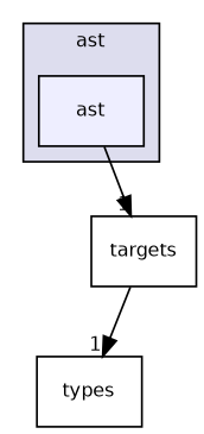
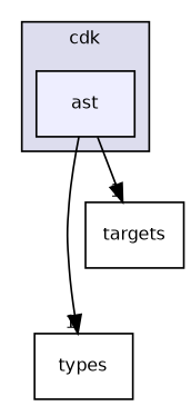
  digraph {
    compound=true
    node [fontname=Helvetica fontsize=10 shape=box]
    edge [headlabel=1 labeldistance=1.5 labelfontname=Helvetica labelfontsize=10]
    n1 [fillcolor="#eeeeff" label=ast pencolor=black style=filled]
    n2 [label=types]
    n3 [label=targets]
    subgraph cluster_1 {
      bgcolor="#ddddee"
      fontname=Helvetica
      fontsize=10
-     label=ast
+     label=cdk
      pencolor=black
      n1
    }
-   n3 -> n2
+   n1 -> n2
    n1 -> n3
  }
